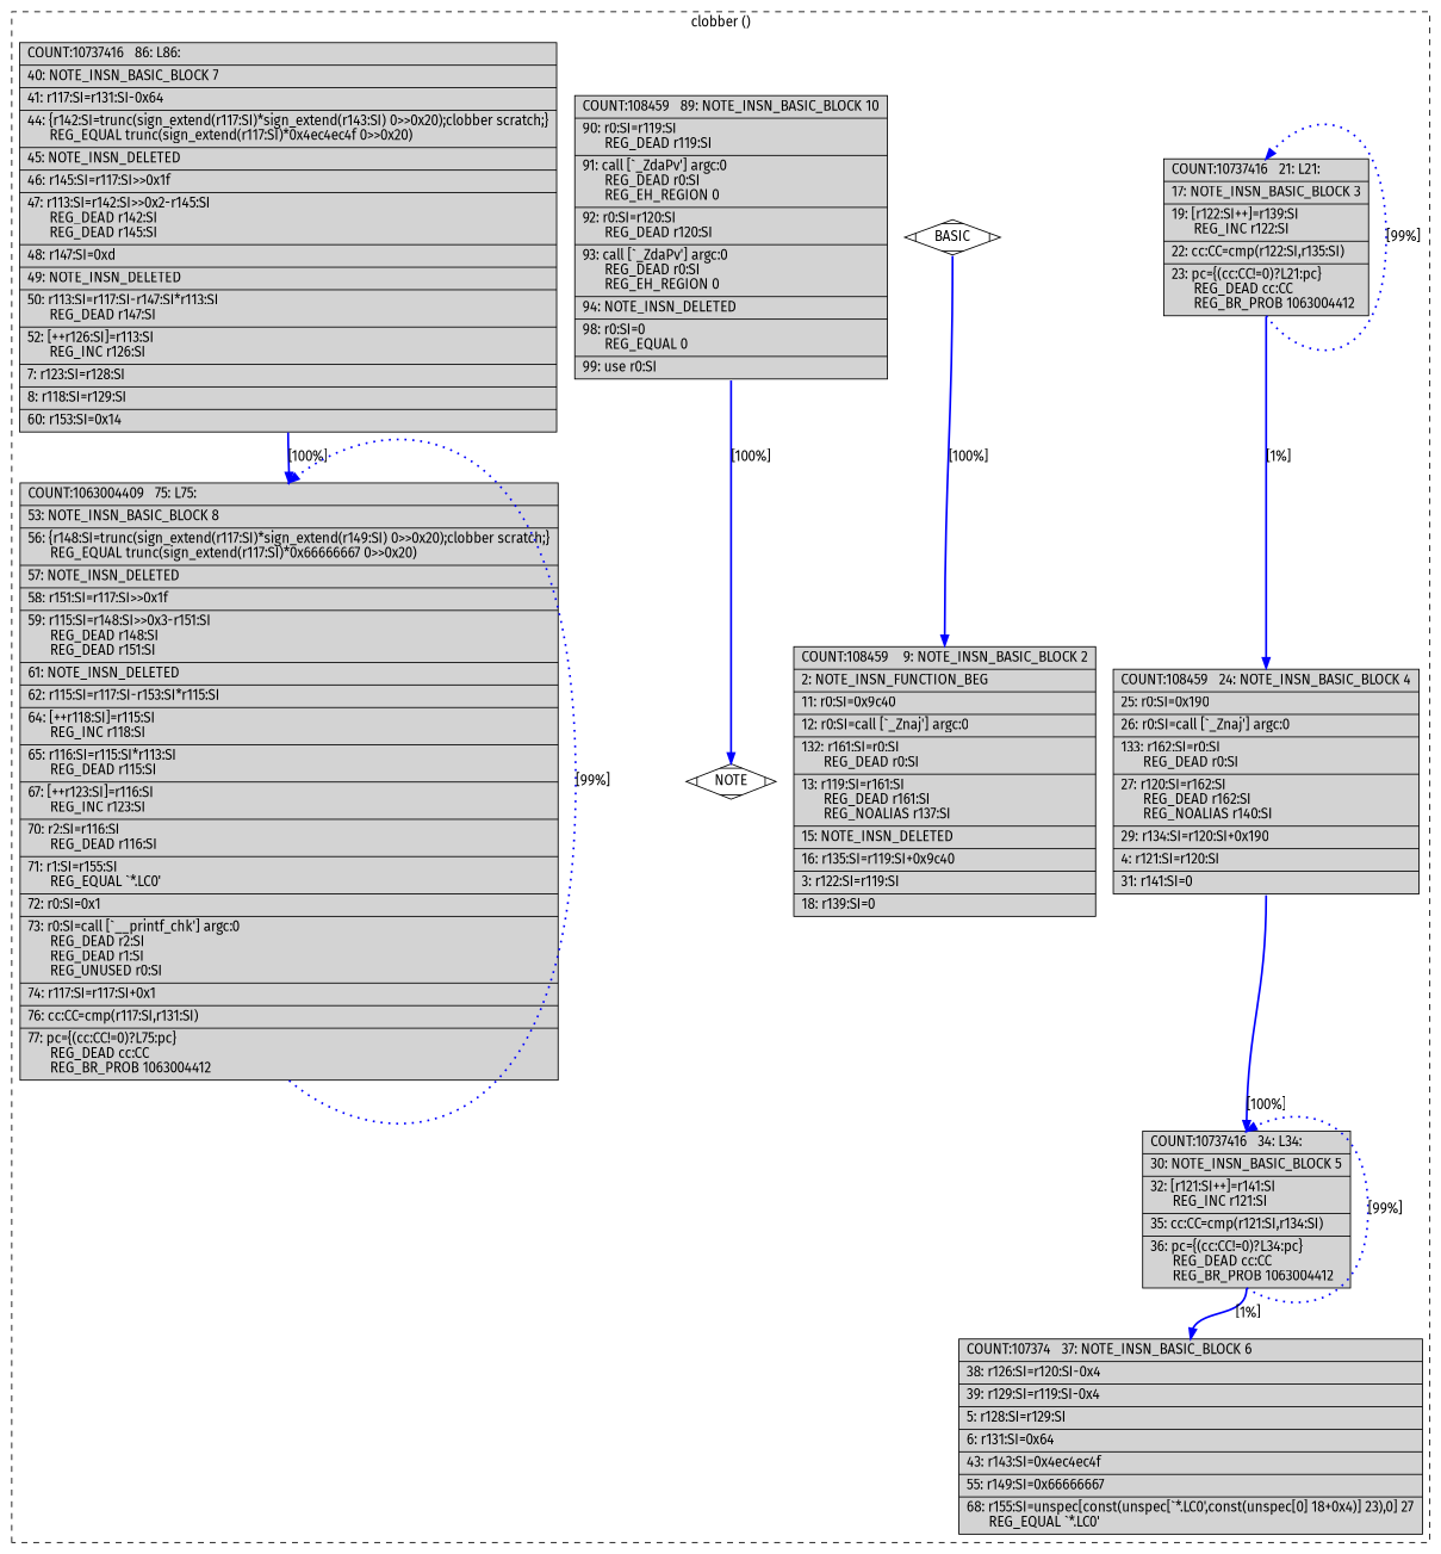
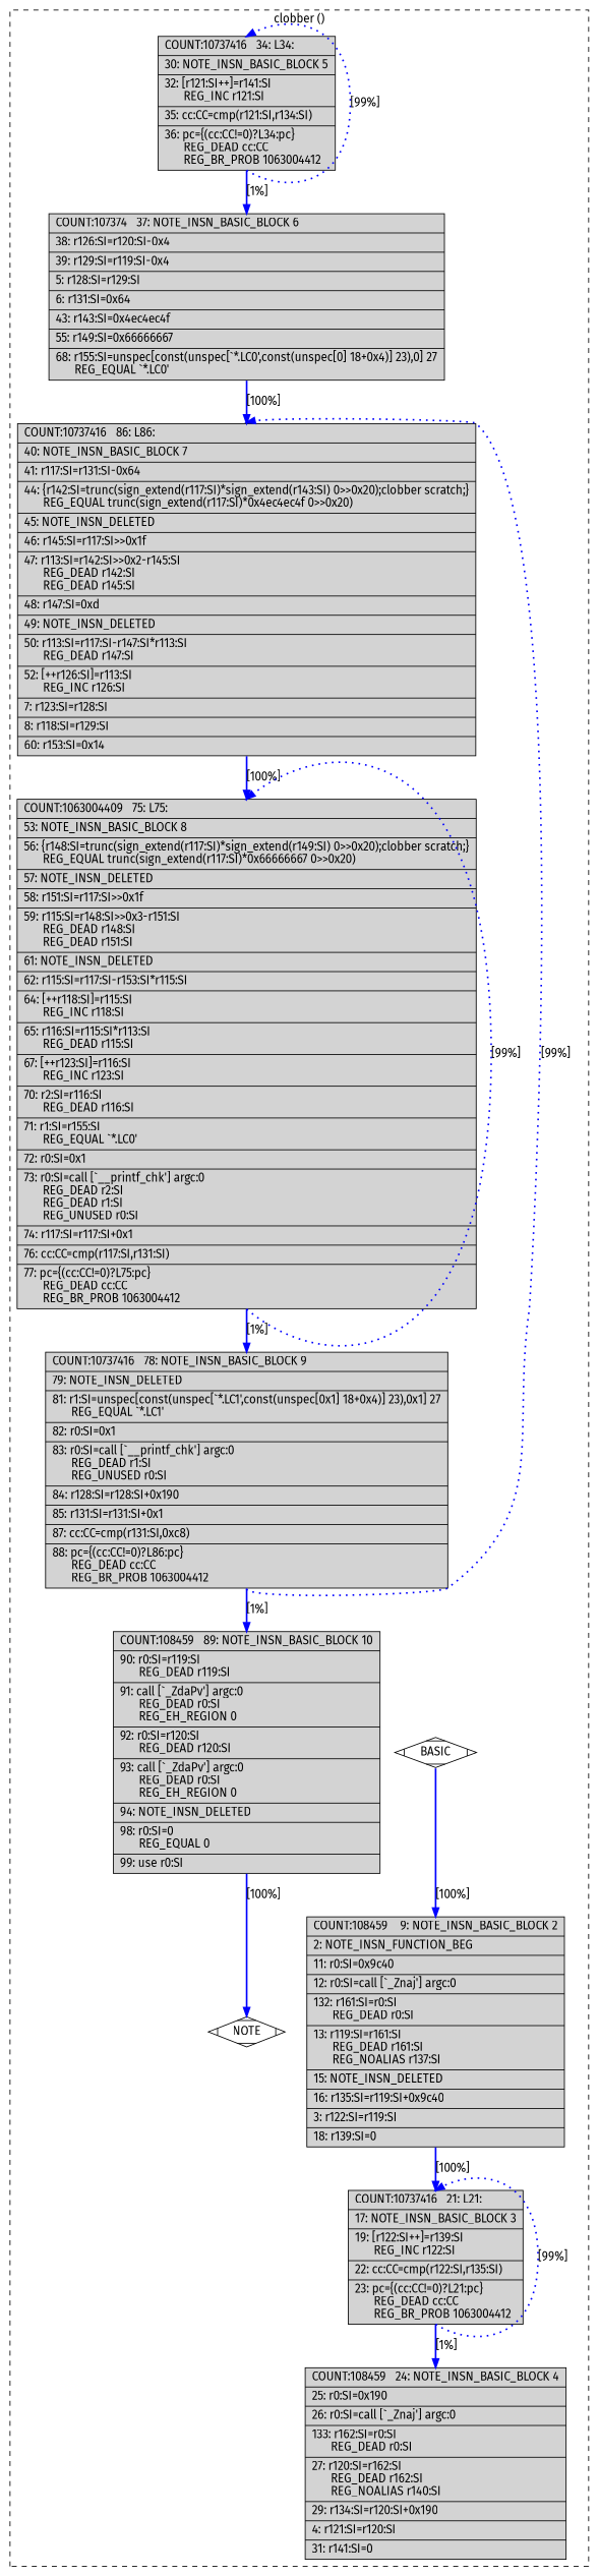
  digraph {
    fontname="Fira Sans"
    node [fillcolor=lightgrey fontname="Fira Sans" shape=record style=filled]
    edge [color=blue constraint=true fontname="Fira Sans" headport=n style="solid,bold" tailport=s weight=100]
    n1 [fillcolor=white label=BASIC shape=Mdiamond]
    n2 [label="{COUNT:108459\ \ \ \ 9:\ NOTE_INSN_BASIC_BLOCK\ 2\l|\ \ \ \ 2:\ NOTE_INSN_FUNCTION_BEG\l|\ \ \ 11:\ r0:SI=0x9c40\l|\ \ \ 12:\ r0:SI=call\ [`_Znaj']\ argc:0\l|\ \ 132:\ r161:SI=r0:SI\l\ \ \ \ \ \ REG_DEAD\ r0:SI\l|\ \ \ 13:\ r119:SI=r161:SI\l\ \ \ \ \ \ REG_DEAD\ r161:SI\l\ \ \ \ \ \ REG_NOALIAS\ r137:SI\l|\ \ \ 15:\ NOTE_INSN_DELETED\l|\ \ \ 16:\ r135:SI=r119:SI+0x9c40\l|\ \ \ \ 3:\ r122:SI=r119:SI\l|\ \ \ 18:\ r139:SI=0\l}"]
    n3 [fillcolor=white label=NOTE shape=Mdiamond]
    n4 [label="{COUNT:10737416\ \ \ 21:\ L21:\l|\ \ \ 17:\ NOTE_INSN_BASIC_BLOCK\ 3\l|\ \ \ 19:\ [r122:SI++]=r139:SI\l\ \ \ \ \ \ REG_INC\ r122:SI\l|\ \ \ 22:\ cc:CC=cmp(r122:SI,r135:SI)\l|\ \ \ 23:\ pc=\{(cc:CC!=0)?L21:pc\}\l\ \ \ \ \ \ REG_DEAD\ cc:CC\l\ \ \ \ \ \ REG_BR_PROB\ 1063004412\l}"]
    n5 [label="{COUNT:108459\ \ \ 24:\ NOTE_INSN_BASIC_BLOCK\ 4\l|\ \ \ 25:\ r0:SI=0x190\l|\ \ \ 26:\ r0:SI=call\ [`_Znaj']\ argc:0\l|\ \ 133:\ r162:SI=r0:SI\l\ \ \ \ \ \ REG_DEAD\ r0:SI\l|\ \ \ 27:\ r120:SI=r162:SI\l\ \ \ \ \ \ REG_DEAD\ r162:SI\l\ \ \ \ \ \ REG_NOALIAS\ r140:SI\l|\ \ \ 29:\ r134:SI=r120:SI+0x190\l|\ \ \ \ 4:\ r121:SI=r120:SI\l|\ \ \ 31:\ r141:SI=0\l}"]
    n6 [label="{COUNT:10737416\ \ \ 34:\ L34:\l|\ \ \ 30:\ NOTE_INSN_BASIC_BLOCK\ 5\l|\ \ \ 32:\ [r121:SI++]=r141:SI\l\ \ \ \ \ \ REG_INC\ r121:SI\l|\ \ \ 35:\ cc:CC=cmp(r121:SI,r134:SI)\l|\ \ \ 36:\ pc=\{(cc:CC!=0)?L34:pc\}\l\ \ \ \ \ \ REG_DEAD\ cc:CC\l\ \ \ \ \ \ REG_BR_PROB\ 1063004412\l}"]
    n7 [label="{COUNT:107374\ \ \ 37:\ NOTE_INSN_BASIC_BLOCK\ 6\l|\ \ \ 38:\ r126:SI=r120:SI-0x4\l|\ \ \ 39:\ r129:SI=r119:SI-0x4\l|\ \ \ \ 5:\ r128:SI=r129:SI\l|\ \ \ \ 6:\ r131:SI=0x64\l|\ \ \ 43:\ r143:SI=0x4ec4ec4f\l|\ \ \ 55:\ r149:SI=0x66666667\l|\ \ \ 68:\ r155:SI=unspec[const(unspec[`*.LC0',const(unspec[0]\ 18+0x4)]\ 23),0]\ 27\l\ \ \ \ \ \ REG_EQUAL\ `*.LC0'\l}"]
    n8 [label="{COUNT:10737416\ \ \ 86:\ L86:\l|\ \ \ 40:\ NOTE_INSN_BASIC_BLOCK\ 7\l|\ \ \ 41:\ r117:SI=r131:SI-0x64\l|\ \ \ 44:\ \{r142:SI=trunc(sign_extend(r117:SI)*sign_extend(r143:SI)\ 0\>\>0x20);clobber\ scratch;\}\l\ \ \ \ \ \ REG_EQUAL\ trunc(sign_extend(r117:SI)*0x4ec4ec4f\ 0\>\>0x20)\l|\ \ \ 45:\ NOTE_INSN_DELETED\l|\ \ \ 46:\ r145:SI=r117:SI\>\>0x1f\l|\ \ \ 47:\ r113:SI=r142:SI\>\>0x2-r145:SI\l\ \ \ \ \ \ REG_DEAD\ r142:SI\l\ \ \ \ \ \ REG_DEAD\ r145:SI\l|\ \ \ 48:\ r147:SI=0xd\l|\ \ \ 49:\ NOTE_INSN_DELETED\l|\ \ \ 50:\ r113:SI=r117:SI-r147:SI*r113:SI\l\ \ \ \ \ \ REG_DEAD\ r147:SI\l|\ \ \ 52:\ [++r126:SI]=r113:SI\l\ \ \ \ \ \ REG_INC\ r126:SI\l|\ \ \ \ 7:\ r123:SI=r128:SI\l|\ \ \ \ 8:\ r118:SI=r129:SI\l|\ \ \ 60:\ r153:SI=0x14\l}"]
    n9 [label="{COUNT:1063004409\ \ \ 75:\ L75:\l|\ \ \ 53:\ NOTE_INSN_BASIC_BLOCK\ 8\l|\ \ \ 56:\ \{r148:SI=trunc(sign_extend(r117:SI)*sign_extend(r149:SI)\ 0\>\>0x20);clobber\ scratch;\}\l\ \ \ \ \ \ REG_EQUAL\ trunc(sign_extend(r117:SI)*0x66666667\ 0\>\>0x20)\l|\ \ \ 57:\ NOTE_INSN_DELETED\l|\ \ \ 58:\ r151:SI=r117:SI\>\>0x1f\l|\ \ \ 59:\ r115:SI=r148:SI\>\>0x3-r151:SI\l\ \ \ \ \ \ REG_DEAD\ r148:SI\l\ \ \ \ \ \ REG_DEAD\ r151:SI\l|\ \ \ 61:\ NOTE_INSN_DELETED\l|\ \ \ 62:\ r115:SI=r117:SI-r153:SI*r115:SI\l|\ \ \ 64:\ [++r118:SI]=r115:SI\l\ \ \ \ \ \ REG_INC\ r118:SI\l|\ \ \ 65:\ r116:SI=r115:SI*r113:SI\l\ \ \ \ \ \ REG_DEAD\ r115:SI\l|\ \ \ 67:\ [++r123:SI]=r116:SI\l\ \ \ \ \ \ REG_INC\ r123:SI\l|\ \ \ 70:\ r2:SI=r116:SI\l\ \ \ \ \ \ REG_DEAD\ r116:SI\l|\ \ \ 71:\ r1:SI=r155:SI\l\ \ \ \ \ \ REG_EQUAL\ `*.LC0'\l|\ \ \ 72:\ r0:SI=0x1\l|\ \ \ 73:\ r0:SI=call\ [`__printf_chk']\ argc:0\l\ \ \ \ \ \ REG_DEAD\ r2:SI\l\ \ \ \ \ \ REG_DEAD\ r1:SI\l\ \ \ \ \ \ REG_UNUSED\ r0:SI\l|\ \ \ 74:\ r117:SI=r117:SI+0x1\l|\ \ \ 76:\ cc:CC=cmp(r117:SI,r131:SI)\l|\ \ \ 77:\ pc=\{(cc:CC!=0)?L75:pc\}\l\ \ \ \ \ \ REG_DEAD\ cc:CC\l\ \ \ \ \ \ REG_BR_PROB\ 1063004412\l}"]
+   n10 [label="{COUNT:10737416\ \ \ 78:\ NOTE_INSN_BASIC_BLOCK\ 9\l|\ \ \ 79:\ NOTE_INSN_DELETED\l|\ \ \ 81:\ r1:SI=unspec[const(unspec[`*.LC1',const(unspec[0x1]\ 18+0x4)]\ 23),0x1]\ 27\l\ \ \ \ \ \ REG_EQUAL\ `*.LC1'\l|\ \ \ 82:\ r0:SI=0x1\l|\ \ \ 83:\ r0:SI=call\ [`__printf_chk']\ argc:0\l\ \ \ \ \ \ REG_DEAD\ r1:SI\l\ \ \ \ \ \ REG_UNUSED\ r0:SI\l|\ \ \ 84:\ r128:SI=r128:SI+0x190\l|\ \ \ 85:\ r131:SI=r131:SI+0x1\l|\ \ \ 87:\ cc:CC=cmp(r131:SI,0xc8)\l|\ \ \ 88:\ pc=\{(cc:CC!=0)?L86:pc\}\l\ \ \ \ \ \ REG_DEAD\ cc:CC\l\ \ \ \ \ \ REG_BR_PROB\ 1063004412\l}"]
    n11 [label="{COUNT:108459\ \ \ 89:\ NOTE_INSN_BASIC_BLOCK\ 10\l|\ \ \ 90:\ r0:SI=r119:SI\l\ \ \ \ \ \ REG_DEAD\ r119:SI\l|\ \ \ 91:\ call\ [`_ZdaPv']\ argc:0\l\ \ \ \ \ \ REG_DEAD\ r0:SI\l\ \ \ \ \ \ REG_EH_REGION\ 0\l|\ \ \ 92:\ r0:SI=r120:SI\l\ \ \ \ \ \ REG_DEAD\ r120:SI\l|\ \ \ 93:\ call\ [`_ZdaPv']\ argc:0\l\ \ \ \ \ \ REG_DEAD\ r0:SI\l\ \ \ \ \ \ REG_EH_REGION\ 0\l|\ \ \ 94:\ NOTE_INSN_DELETED\l|\ \ \ 98:\ r0:SI=0\l\ \ \ \ \ \ REG_EQUAL\ 0\l|\ \ \ 99:\ use\ r0:SI\l}"]
    subgraph cluster_1 {
      color=black
      label="clobber ()"
      style=dashed
      n1
      n2
      n3
      n4
      n5
      n6
      n7
      n8
      n9
+     n10
      n11
    }
    n1 -> n2 [label="[100%]"]
    n1 -> n3 [style=invis color="" weight=""]
+   n2 -> n4 [label="[100%]"]
    n4 -> n4 [constraint=false label="[99%]" style="dotted,bold" weight=10]
    n4 -> n5 [label="[1%]"]
-   n5 -> n6 [label="[100%]"]
    n6 -> n6 [constraint=false label="[99%]" style="dotted,bold" weight=10]
    n6 -> n7 [label="[1%]"]
+   n7 -> n8 [label="[100%]"]
    n8 -> n9 [label="[100%]"]
    n9 -> n9 [constraint=false label="[99%]" style="dotted,bold" weight=10]
+   n9 -> n10 [label="[1%]"]
+   n10 -> n8 [constraint=false label="[99%]" style="dotted,bold" weight=10]
+   n10 -> n11 [label="[1%]"]
    n11 -> n3 [label="[100%]"]
  }
